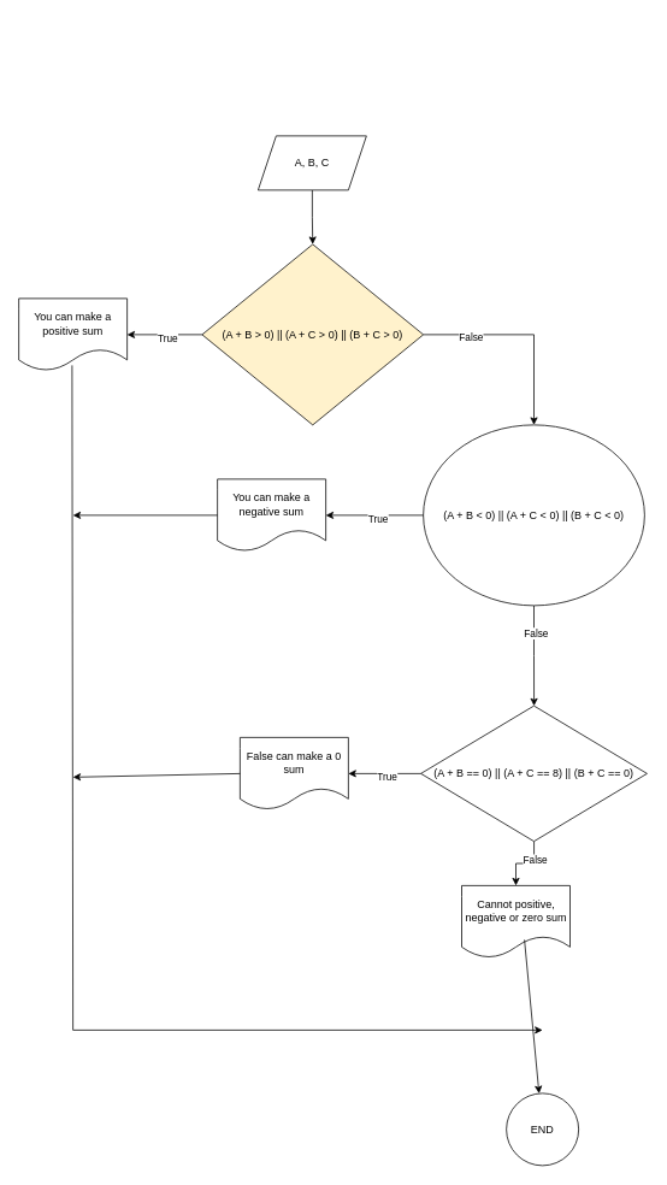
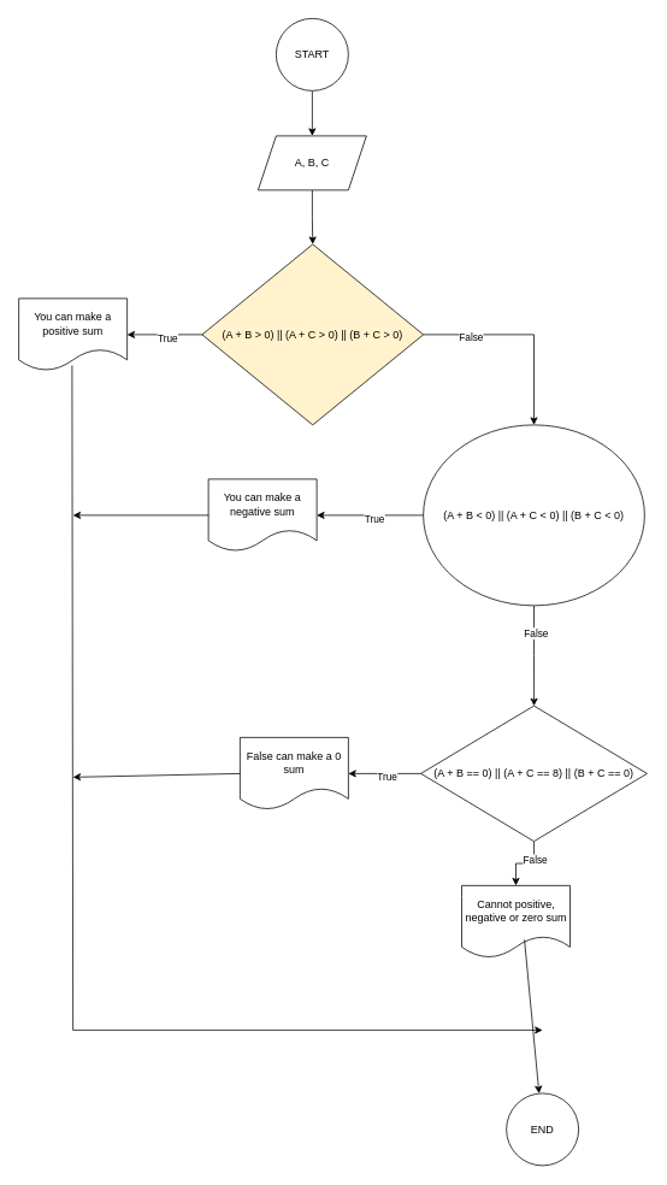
  <mxCell id="0" />
  <mxCell id="1" parent="0" />
+ <mxCell id="2" style="edgeStyle=orthogonalEdgeStyle;rounded=0;orthogonalLoop=1;jettySize=auto;html=1;" parent="1" source="3" target="5" edge="1"><mxGeometry relative="1" as="geometry" /></mxCell>
+ <mxCell id="3" value="START" style="ellipse;whiteSpace=wrap;html=1;aspect=fixed;" parent="1" vertex="1"><mxGeometry x="305" width="80" height="80" as="geometry" y="20" /></mxCell>
  <mxCell id="4" value="" style="edgeStyle=orthogonalEdgeStyle;rounded=0;orthogonalLoop=1;jettySize=auto;html=1;" parent="1" source="5" target="10" edge="1"><mxGeometry relative="1" as="geometry"><mxPoint x="345" y="270" as="targetPoint" /></mxGeometry></mxCell>
  <mxCell id="5" value="A, B, C" style="shape=parallelogram;perimeter=parallelogramPerimeter;whiteSpace=wrap;html=1;fixedSize=1;" parent="1" vertex="1"><mxGeometry x="285" y="150" width="120" height="60" as="geometry" /></mxCell>
  <mxCell id="6" style="edgeStyle=orthogonalEdgeStyle;rounded=0;orthogonalLoop=1;jettySize=auto;html=1;" parent="1" source="10" target="11" edge="1"><mxGeometry relative="1" as="geometry"><mxPoint x="80" y="370" as="targetPoint" /></mxGeometry></mxCell>
  <mxCell id="7" value="True" style="edgeLabel;html=1;align=center;verticalAlign=middle;resizable=0;points=[];" parent="6" vertex="1" connectable="0"><mxGeometry x="-0.06" y="3" relative="1" as="geometry"><mxPoint as="offset" /></mxGeometry></mxCell>
  <mxCell id="8" value="" style="edgeStyle=orthogonalEdgeStyle;rounded=0;orthogonalLoop=1;jettySize=auto;html=1;exitX=1;exitY=0.5;exitDx=0;exitDy=0;" parent="1" source="10" target="14" edge="1"><mxGeometry relative="1" as="geometry" /></mxCell>
  <mxCell id="9" value="False" style="edgeLabel;html=1;align=center;verticalAlign=middle;resizable=0;points=[];" parent="8" vertex="1" connectable="0"><mxGeometry x="-0.533" y="-2" relative="1" as="geometry"><mxPoint as="offset" /></mxGeometry></mxCell>
  <mxCell id="10" value="(A + B &amp;gt; 0) || (A + C &amp;gt; 0) || (B + C &amp;gt; 0)" style="rhombus;whiteSpace=wrap;html=1;fillColor=#fff2cc;" parent="1" vertex="1"><mxGeometry x="223" y="270" width="245" height="200" as="geometry" /></mxCell>
  <mxCell id="11" value="You can make a positive sum" style="shape=document;whiteSpace=wrap;html=1;boundedLbl=1;" parent="1" vertex="1"><mxGeometry x="20" y="330" width="120" height="80" as="geometry" /></mxCell>
  <mxCell id="12" value="" style="edgeStyle=orthogonalEdgeStyle;rounded=0;orthogonalLoop=1;jettySize=auto;html=1;" parent="1" source="14" target="20" edge="1"><mxGeometry relative="1" as="geometry" /></mxCell>
  <mxCell id="13" value="False" style="edgeLabel;html=1;align=center;verticalAlign=middle;resizable=0;points=[];" parent="12" vertex="1" connectable="0"><mxGeometry x="-0.457" y="2" relative="1" as="geometry"><mxPoint as="offset" /></mxGeometry></mxCell>
  <mxCell id="14" value="(A + B &amp;lt; 0) || (A + C &amp;lt; 0) || (B + C &amp;lt; 0)" style="ellipse;whiteSpace=wrap;html=1;" parent="1" vertex="1"><mxGeometry x="468" y="470" width="245" height="200" as="geometry" /></mxCell>
  <mxCell id="15" style="edgeStyle=orthogonalEdgeStyle;rounded=0;orthogonalLoop=1;jettySize=auto;html=1;exitX=0;exitY=0.5;exitDx=0;exitDy=0;" parent="1" source="14" target="17" edge="1"><mxGeometry relative="1" as="geometry"><mxPoint x="304" y="570" as="targetPoint" /><mxPoint x="447" y="570" as="sourcePoint" /></mxGeometry></mxCell>
  <mxCell id="16" value="True" style="edgeLabel;html=1;align=center;verticalAlign=middle;resizable=0;points=[];" parent="15" vertex="1" connectable="0"><mxGeometry x="-0.06" y="3" relative="1" as="geometry"><mxPoint as="offset" /></mxGeometry></mxCell>
- <mxCell id="17" value="You can make a negative sum" style="shape=document;whiteSpace=wrap;html=1;boundedLbl=1;" parent="1" vertex="1"><mxGeometry x="240" y="530" width="120" height="80" as="geometry" /></mxCell>
+ <mxCell id="17" value="You can make a negative sum" style="shape=document;whiteSpace=wrap;html=1;boundedLbl=1;" parent="1" vertex="1"><mxGeometry x="230" y="530" width="120" height="80" as="geometry" /></mxCell>
  <mxCell id="18" style="edgeStyle=orthogonalEdgeStyle;rounded=0;orthogonalLoop=1;jettySize=auto;html=1;" parent="1" source="20" target="24" edge="1"><mxGeometry relative="1" as="geometry"><mxPoint x="590.5" y="1020" as="targetPoint" /></mxGeometry></mxCell>
  <mxCell id="19" value="False" style="edgeLabel;html=1;align=center;verticalAlign=middle;resizable=0;points=[];" parent="18" vertex="1" connectable="0"><mxGeometry x="-0.387" y="1" relative="1" as="geometry"><mxPoint as="offset" /></mxGeometry></mxCell>
  <mxCell id="20" value="(A + B == 0) || (A + C == 8) || (B + C == 0)" style="rhombus;whiteSpace=wrap;html=1;" parent="1" vertex="1"><mxGeometry x="465.25" y="781" width="250.5" height="150" as="geometry" /></mxCell>
  <mxCell id="21" style="edgeStyle=orthogonalEdgeStyle;rounded=0;orthogonalLoop=1;jettySize=auto;html=1;exitX=0;exitY=0.5;exitDx=0;exitDy=0;" parent="1" source="20" target="23" edge="1"><mxGeometry relative="1" as="geometry"><mxPoint x="274" y="856" as="targetPoint" /><mxPoint x="438" y="856" as="sourcePoint" /></mxGeometry></mxCell>
  <mxCell id="22" value="True" style="edgeLabel;html=1;align=center;verticalAlign=middle;resizable=0;points=[];" parent="21" vertex="1" connectable="0"><mxGeometry x="-0.06" y="3" relative="1" as="geometry"><mxPoint as="offset" /></mxGeometry></mxCell>
  <mxCell id="23" value="False can make a 0 sum" style="shape=document;whiteSpace=wrap;html=1;boundedLbl=1;" parent="1" vertex="1"><mxGeometry x="265" y="816" width="120" height="80" as="geometry" /></mxCell>
  <mxCell id="24" value="Cannot positive, negative or zero sum" style="shape=document;whiteSpace=wrap;html=1;boundedLbl=1;" parent="1" vertex="1"><mxGeometry x="510.5" y="980" width="120" height="80" as="geometry" /></mxCell>
  <mxCell id="25" value="" style="endArrow=classic;html=1;rounded=0;exitX=0;exitY=0.5;exitDx=0;exitDy=0;" parent="1" source="17" edge="1"><mxGeometry width="50" height="50" relative="1" as="geometry"><mxPoint x="360" y="740" as="sourcePoint" /><mxPoint x="80" y="570" as="targetPoint" /></mxGeometry></mxCell>
  <mxCell id="26" value="" style="endArrow=none;html=1;rounded=0;exitX=0.492;exitY=0.925;exitDx=0;exitDy=0;exitPerimeter=0;" parent="1" source="11" edge="1"><mxGeometry width="50" height="50" relative="1" as="geometry"><mxPoint x="60" y="470" as="sourcePoint" /><mxPoint x="80" y="1140" as="targetPoint" /></mxGeometry></mxCell>
  <mxCell id="27" value="" style="endArrow=classic;html=1;rounded=0;exitX=0;exitY=0.5;exitDx=0;exitDy=0;" parent="1" source="23" edge="1"><mxGeometry width="50" height="50" relative="1" as="geometry"><mxPoint x="250" y="580" as="sourcePoint" /><mxPoint x="80" y="860" as="targetPoint" /></mxGeometry></mxCell>
  <mxCell id="28" value="" style="endArrow=classic;html=1;rounded=0;exitX=0.579;exitY=0.75;exitDx=0;exitDy=0;exitPerimeter=0;" parent="1" source="24" target="29" edge="1"><mxGeometry width="50" height="50" relative="1" as="geometry"><mxPoint x="600" y="1080" as="sourcePoint" /><mxPoint x="600" y="1250" as="targetPoint" /></mxGeometry></mxCell>
  <mxCell id="29" value="END" style="ellipse;whiteSpace=wrap;html=1;aspect=fixed;" parent="1" vertex="1"><mxGeometry x="560" y="1210" width="80" height="80" as="geometry" /></mxCell>
  <mxCell id="30" value="" style="endArrow=classic;html=1;rounded=0;" parent="1" edge="1"><mxGeometry width="50" height="50" relative="1" as="geometry"><mxPoint x="80" y="1140" as="sourcePoint" /><mxPoint x="600" y="1140" as="targetPoint" /></mxGeometry></mxCell>
